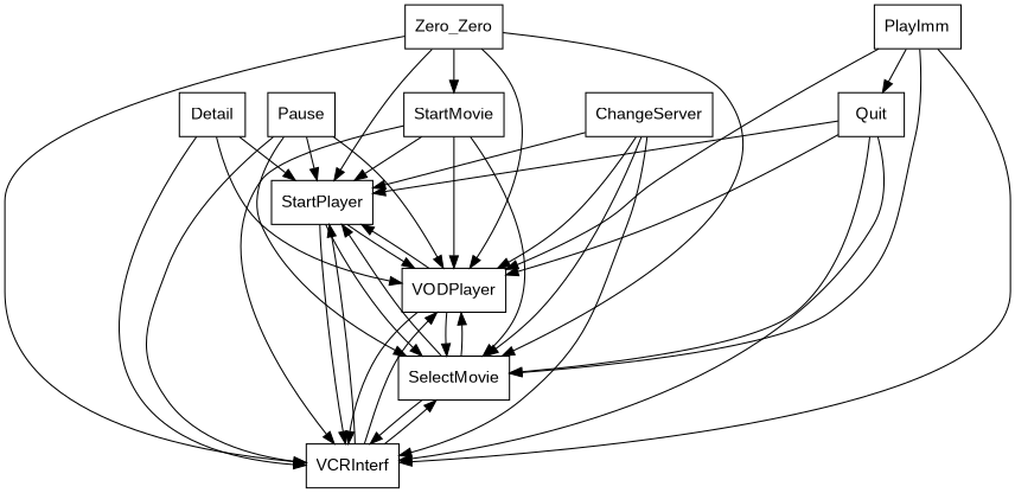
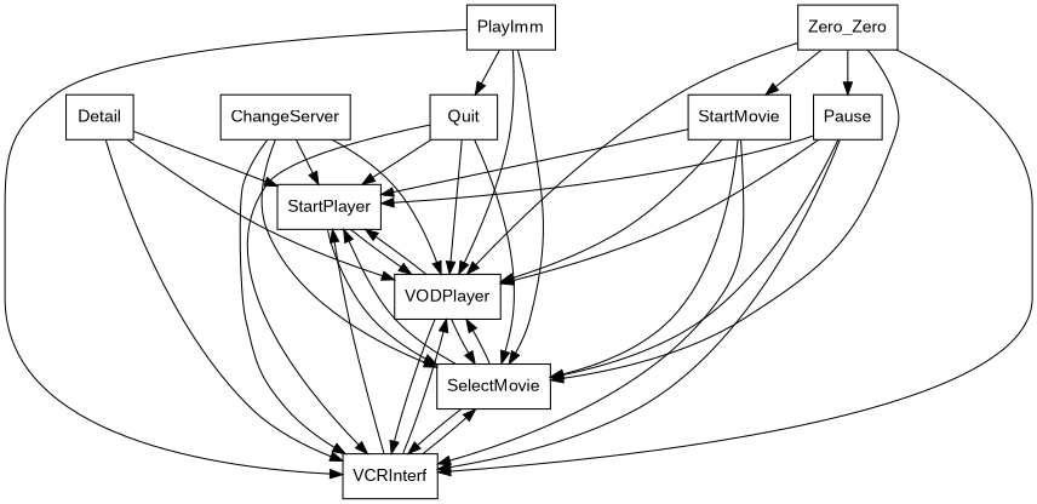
  digraph {
    fontname="Liberation Sans"
    rankdir=TB
    node [fontname="Liberation Sans" shape=box]
    edge [arrowhead=normal fontname="Liberation Sans"]
    n1 [label=Detail]
    n2 [label=StartPlayer]
    n3 [label=VODPlayer]
    n4 [label=VCRInterf]
    n5 [label=SelectMovie]
    n6 [label=Zero_Zero]
    n7 [label=StartMovie]
    n8 [label=Pause]
    n9 [label=Quit]
    n10 [label=ChangeServer]
    n11 [label=PlayImm]
    n1 -> n2
    n1 -> n3
    n1 -> n4
    n2 -> n3
-   n2 -> n4
    n2 -> n5
    n3 -> n2
    n3 -> n4
    n3 -> n5
    n4 -> n2
    n4 -> n3
    n4 -> n5
    n5 -> n2
    n5 -> n3
    n5 -> n4
-   n6 -> n2
+   n6 -> n8
    n6 -> n3
    n6 -> n4
    n6 -> n5
    n6 -> n7
    n7 -> n2
    n7 -> n3
    n7 -> n4
    n7 -> n5
    n8 -> n2
    n8 -> n3
    n8 -> n4
    n8 -> n5
    n9 -> n2
    n9 -> n3
    n9 -> n4
    n9 -> n5
    n10 -> n2
    n10 -> n3
    n10 -> n4
    n10 -> n5
    n11 -> n3
    n11 -> n4
    n11 -> n5
    n11 -> n9
  }
